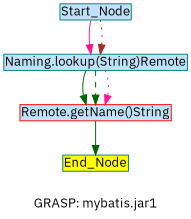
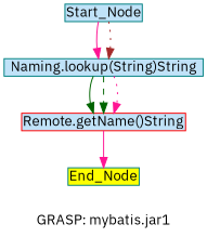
  digraph {
    fontname="IBM Plex Sans"
    label="GRASP: mybatis.jar1"
    node [color=teal fillcolor="#c0e2f8" fontname="IBM Plex Sans" margin=0.02 shape=box style=filled]
    edge [color=deeppink fontname="IBM Plex Sans" style=solid]
    Start_Node [height=0 width=0]
-   "Naming.lookup(String)Remote" [height=0 width=0]
+   "Naming.lookup(String)Remote" [height=0 width=0 label="Naming.lookup(String)String"]
    "Remote.getName()String" [color=red height=0 width=0]
    End_Node [fillcolor=yellow height=0 width=0]
    Start_Node -> "Naming.lookup(String)Remote"
    Start_Node -> "Naming.lookup(String)Remote" [color=brown style=dotted]
    "Naming.lookup(String)Remote" -> "Remote.getName()String" [color=darkgreen]
    "Naming.lookup(String)Remote" -> "Remote.getName()String" [color=darkgreen style=dashed]
    "Naming.lookup(String)Remote" -> "Remote.getName()String" [style=dotted]
-   "Remote.getName()String" -> End_Node [color=darkgreen]
+   "Remote.getName()String" -> End_Node
  }
